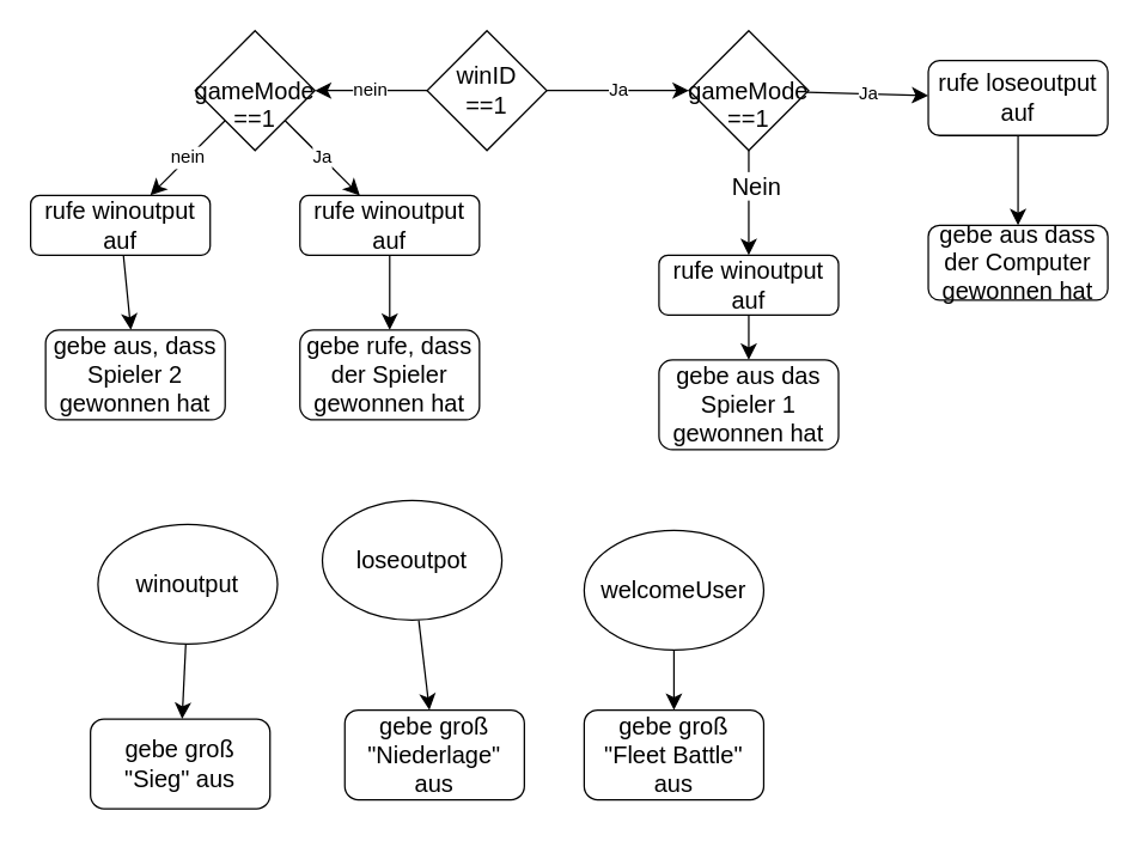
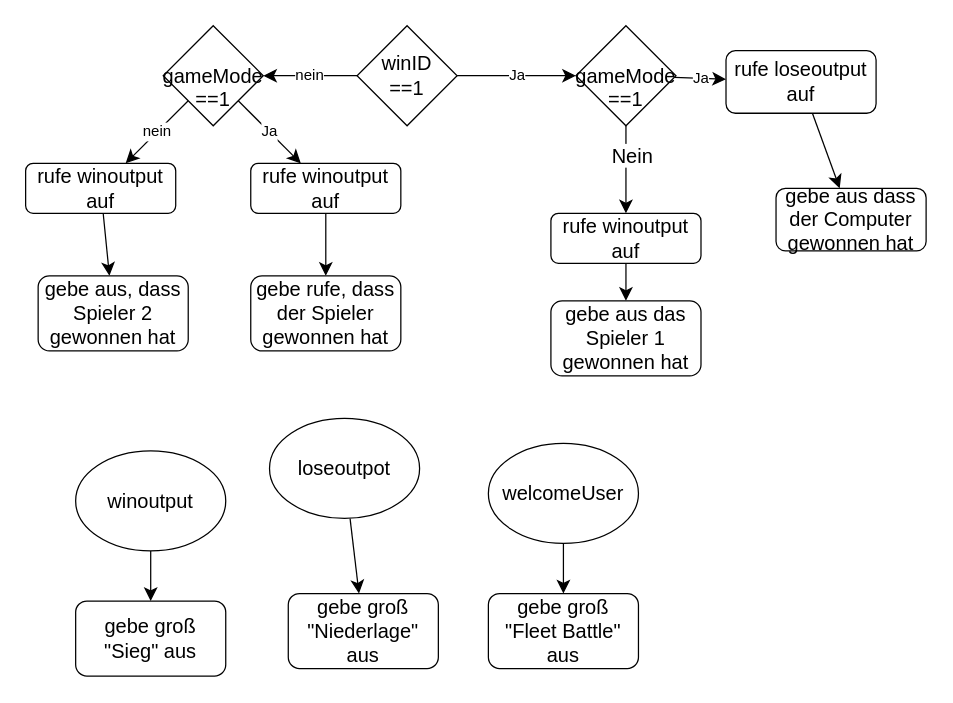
  <mxCell id="0" />
  <mxCell id="1" parent="0" />
  <mxCell id="2" value="Ja" style="edgeStyle=none;curved=1;rounded=0;orthogonalLoop=1;jettySize=auto;html=1;fontSize=12;startSize=8;endSize=8;" edge="1" parent="1" source="4" target="8"><mxGeometry relative="1" as="geometry" /></mxCell>
  <mxCell id="3" value="nein" style="edgeStyle=none;curved=1;rounded=0;orthogonalLoop=1;jettySize=auto;html=1;fontSize=12;startSize=8;endSize=8;" edge="1" parent="1" source="4" target="17"><mxGeometry relative="1" as="geometry"><Array as="points"><mxPoint x="230" y="60" /></Array></mxGeometry></mxCell>
  <mxCell id="4" value="winID &lt;br&gt;==1" style="rhombus;whiteSpace=wrap;html=1;fontSize=16;" vertex="1" parent="1"><mxGeometry x="285" y="20" width="80" height="80" as="geometry" /></mxCell>
  <mxCell id="5" value="Ja" style="edgeStyle=none;curved=1;rounded=0;orthogonalLoop=1;jettySize=auto;html=1;fontSize=12;startSize=8;endSize=8;" edge="1" parent="1" source="8" target="10"><mxGeometry relative="1" as="geometry" /></mxCell>
  <mxCell id="6" value="" style="edgeStyle=none;curved=1;rounded=0;orthogonalLoop=1;jettySize=auto;html=1;fontSize=12;startSize=8;endSize=8;" edge="1" parent="1" source="8" target="12"><mxGeometry relative="1" as="geometry" /></mxCell>
  <mxCell id="7" value="Nein" style="edgeLabel;html=1;align=center;verticalAlign=middle;resizable=0;points=[];fontSize=16;" vertex="1" connectable="0" parent="6"><mxGeometry x="-0.335" y="4" relative="1" as="geometry"><mxPoint as="offset" /></mxGeometry></mxCell>
  <mxCell id="8" value="&lt;br&gt;gameMode&lt;br&gt;==1" style="rhombus;whiteSpace=wrap;html=1;fontSize=16;" vertex="1" parent="1"><mxGeometry x="460" y="20" width="80" height="80" as="geometry" /></mxCell>
  <mxCell id="9" value="" style="edgeStyle=none;curved=1;rounded=0;orthogonalLoop=1;jettySize=auto;html=1;fontSize=12;startSize=8;endSize=8;" edge="1" parent="1" source="10" target="13"><mxGeometry relative="1" as="geometry" /></mxCell>
- <mxCell id="10" value="rufe loseoutput auf" style="rounded=1;whiteSpace=wrap;html=1;fontSize=16;" vertex="1" parent="1"><mxGeometry x="620" y="40" width="120" height="50" as="geometry" /></mxCell>
+ <mxCell id="10" value="rufe loseoutput auf" style="rounded=1;whiteSpace=wrap;html=1;fontSize=16;" vertex="1" parent="1"><mxGeometry x="580" y="40" width="120" height="50" as="geometry" /></mxCell>
  <mxCell id="11" value="" style="edgeStyle=none;curved=1;rounded=0;orthogonalLoop=1;jettySize=auto;html=1;fontSize=12;startSize=8;endSize=8;" edge="1" parent="1" source="12" target="14"><mxGeometry relative="1" as="geometry" /></mxCell>
  <mxCell id="12" value="rufe winoutput auf" style="rounded=1;whiteSpace=wrap;html=1;fontSize=16;" vertex="1" parent="1"><mxGeometry x="440" y="170" width="120" height="40" as="geometry" /></mxCell>
  <mxCell id="13" value="gebe aus dass der Computer gewonnen hat" style="rounded=1;whiteSpace=wrap;html=1;fontSize=16;" vertex="1" parent="1"><mxGeometry x="620" y="150" width="120" height="50" as="geometry" /></mxCell>
  <mxCell id="14" value="gebe aus das Spieler 1 gewonnen hat" style="rounded=1;whiteSpace=wrap;html=1;fontSize=16;" vertex="1" parent="1"><mxGeometry x="440" y="240" width="120" height="60" as="geometry" /></mxCell>
  <mxCell id="15" value="Ja" style="edgeStyle=none;curved=1;rounded=0;orthogonalLoop=1;jettySize=auto;html=1;fontSize=12;startSize=8;endSize=8;" edge="1" parent="1" source="17" target="19"><mxGeometry relative="1" as="geometry" /></mxCell>
  <mxCell id="16" value="nein" style="edgeStyle=none;curved=1;rounded=0;orthogonalLoop=1;jettySize=auto;html=1;fontSize=12;startSize=8;endSize=8;" edge="1" parent="1" source="17" target="21"><mxGeometry relative="1" as="geometry" /></mxCell>
  <mxCell id="17" value="&lt;br&gt;gameMode&lt;br&gt;==1" style="rhombus;whiteSpace=wrap;html=1;fontSize=16;" vertex="1" parent="1"><mxGeometry x="130" y="20" width="80" height="80" as="geometry" /></mxCell>
  <mxCell id="18" value="" style="edgeStyle=none;curved=1;rounded=0;orthogonalLoop=1;jettySize=auto;html=1;fontSize=12;startSize=8;endSize=8;" edge="1" parent="1" source="19" target="22"><mxGeometry relative="1" as="geometry" /></mxCell>
  <mxCell id="19" value="rufe winoutput auf" style="rounded=1;whiteSpace=wrap;html=1;fontSize=16;" vertex="1" parent="1"><mxGeometry x="200" y="130" width="120" height="40" as="geometry" /></mxCell>
  <mxCell id="20" value="" style="edgeStyle=none;curved=1;rounded=0;orthogonalLoop=1;jettySize=auto;html=1;fontSize=12;startSize=8;endSize=8;" edge="1" parent="1" source="21" target="23"><mxGeometry relative="1" as="geometry" /></mxCell>
  <mxCell id="21" value="rufe winoutput auf" style="rounded=1;whiteSpace=wrap;html=1;fontSize=16;" vertex="1" parent="1"><mxGeometry x="20" y="130" width="120" height="40" as="geometry" /></mxCell>
  <mxCell id="22" value="gebe rufe, dass der Spieler gewonnen hat" style="rounded=1;whiteSpace=wrap;html=1;fontSize=16;" vertex="1" parent="1"><mxGeometry x="200" y="220" width="120" height="60" as="geometry" /></mxCell>
  <mxCell id="23" value="gebe aus, dass Spieler 2 gewonnen hat" style="whiteSpace=wrap;html=1;fontSize=16;rounded=1;" vertex="1" parent="1"><mxGeometry x="30" y="220" width="120" height="60" as="geometry" /></mxCell>
  <mxCell id="24" value="" style="edgeStyle=none;curved=1;rounded=0;orthogonalLoop=1;jettySize=auto;html=1;fontSize=12;startSize=8;endSize=8;" edge="1" parent="1" source="25" target="26"><mxGeometry relative="1" as="geometry" /></mxCell>
- <mxCell id="25" value="winoutput" style="ellipse;whiteSpace=wrap;html=1;fontSize=16;" vertex="1" parent="1"><mxGeometry x="65" y="350" width="120" height="80" as="geometry" /></mxCell>
+ <mxCell id="25" value="winoutput" style="ellipse;whiteSpace=wrap;html=1;fontSize=16;" vertex="1" parent="1"><mxGeometry x="60" y="360" width="120" height="80" as="geometry" /></mxCell>
  <mxCell id="26" value="gebe groß &quot;Sieg&quot; aus" style="rounded=1;whiteSpace=wrap;html=1;fontSize=16;" vertex="1" parent="1"><mxGeometry x="60" y="480" width="120" height="60" as="geometry" /></mxCell>
  <mxCell id="27" value="" style="edgeStyle=none;curved=1;rounded=0;orthogonalLoop=1;jettySize=auto;html=1;fontSize=12;startSize=8;endSize=8;" edge="1" parent="1" source="28" target="29"><mxGeometry relative="1" as="geometry" /></mxCell>
  <mxCell id="28" value="loseoutpot" style="ellipse;whiteSpace=wrap;html=1;fontSize=16;" vertex="1" parent="1"><mxGeometry x="215" y="334" width="120" height="80" as="geometry" /></mxCell>
  <mxCell id="29" value="gebe groß &quot;Niederlage&quot; aus" style="rounded=1;whiteSpace=wrap;html=1;fontSize=16;" vertex="1" parent="1"><mxGeometry x="230" y="474" width="120" height="60" as="geometry" /></mxCell>
  <mxCell id="30" value="" style="edgeStyle=none;curved=1;rounded=0;orthogonalLoop=1;jettySize=auto;html=1;fontSize=12;startSize=8;endSize=8;" edge="1" parent="1" source="31" target="32"><mxGeometry relative="1" as="geometry" /></mxCell>
  <mxCell id="31" value="welcomeUser" style="ellipse;whiteSpace=wrap;html=1;fontSize=16;" vertex="1" parent="1"><mxGeometry x="390" y="354" width="120" height="80" as="geometry" /></mxCell>
  <mxCell id="32" value="gebe groß &quot;Fleet Battle&quot; aus" style="rounded=1;whiteSpace=wrap;html=1;fontSize=16;" vertex="1" parent="1"><mxGeometry x="390" y="474" width="120" height="60" as="geometry" /></mxCell>
